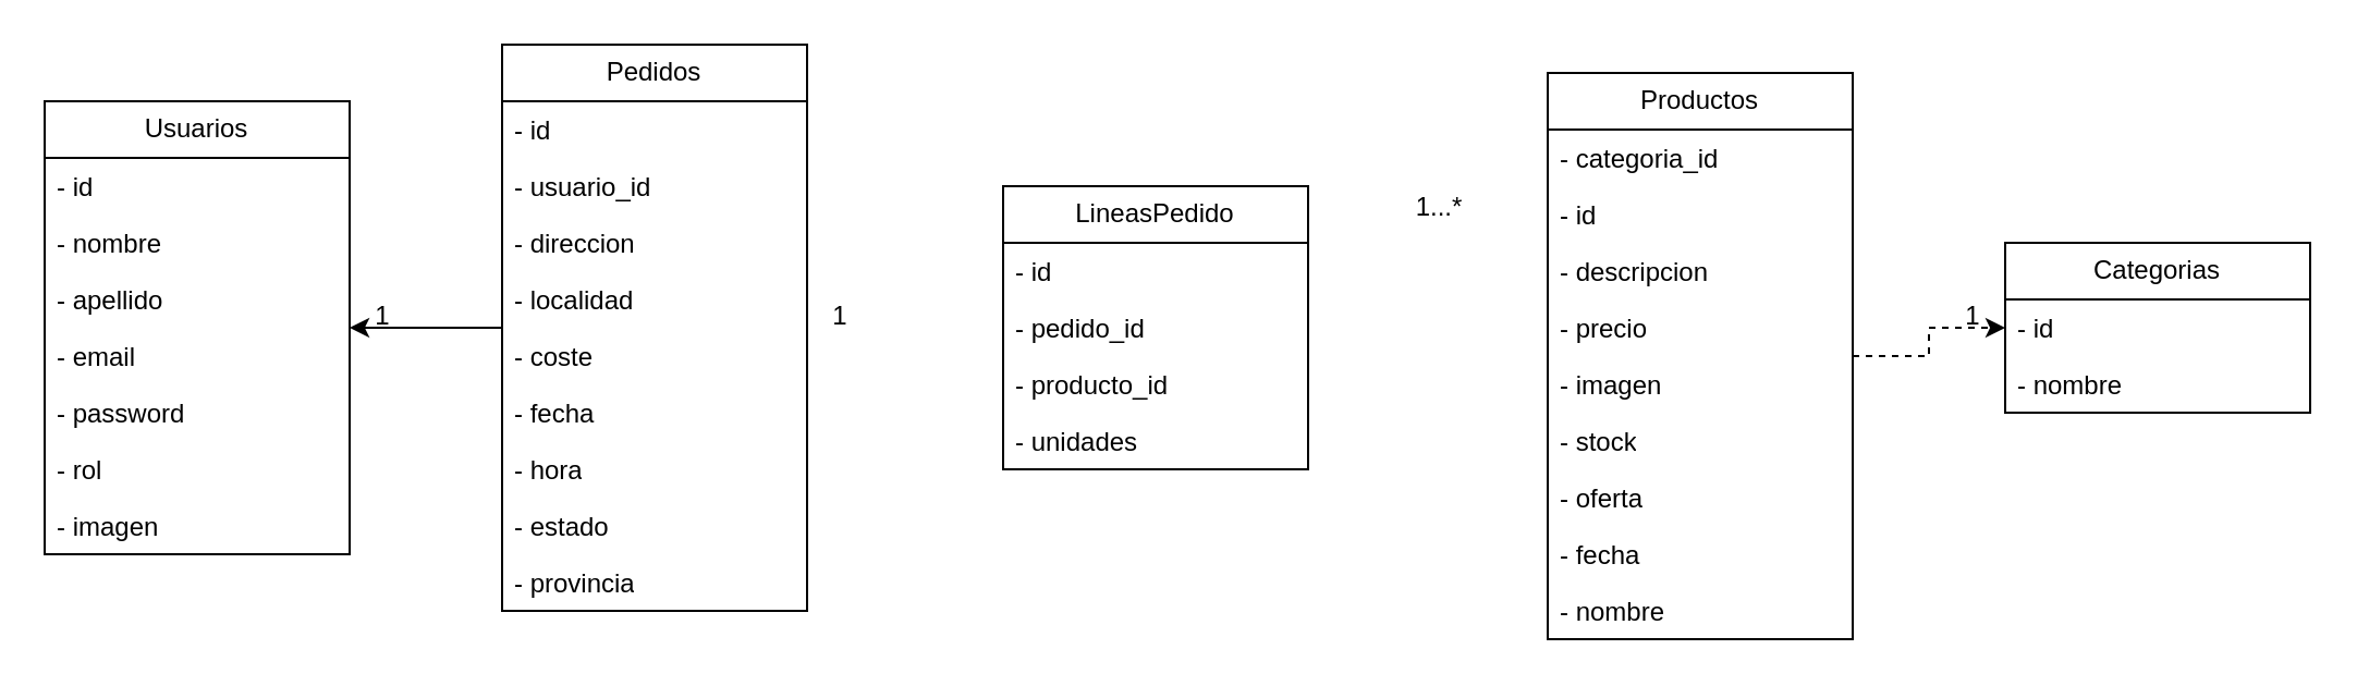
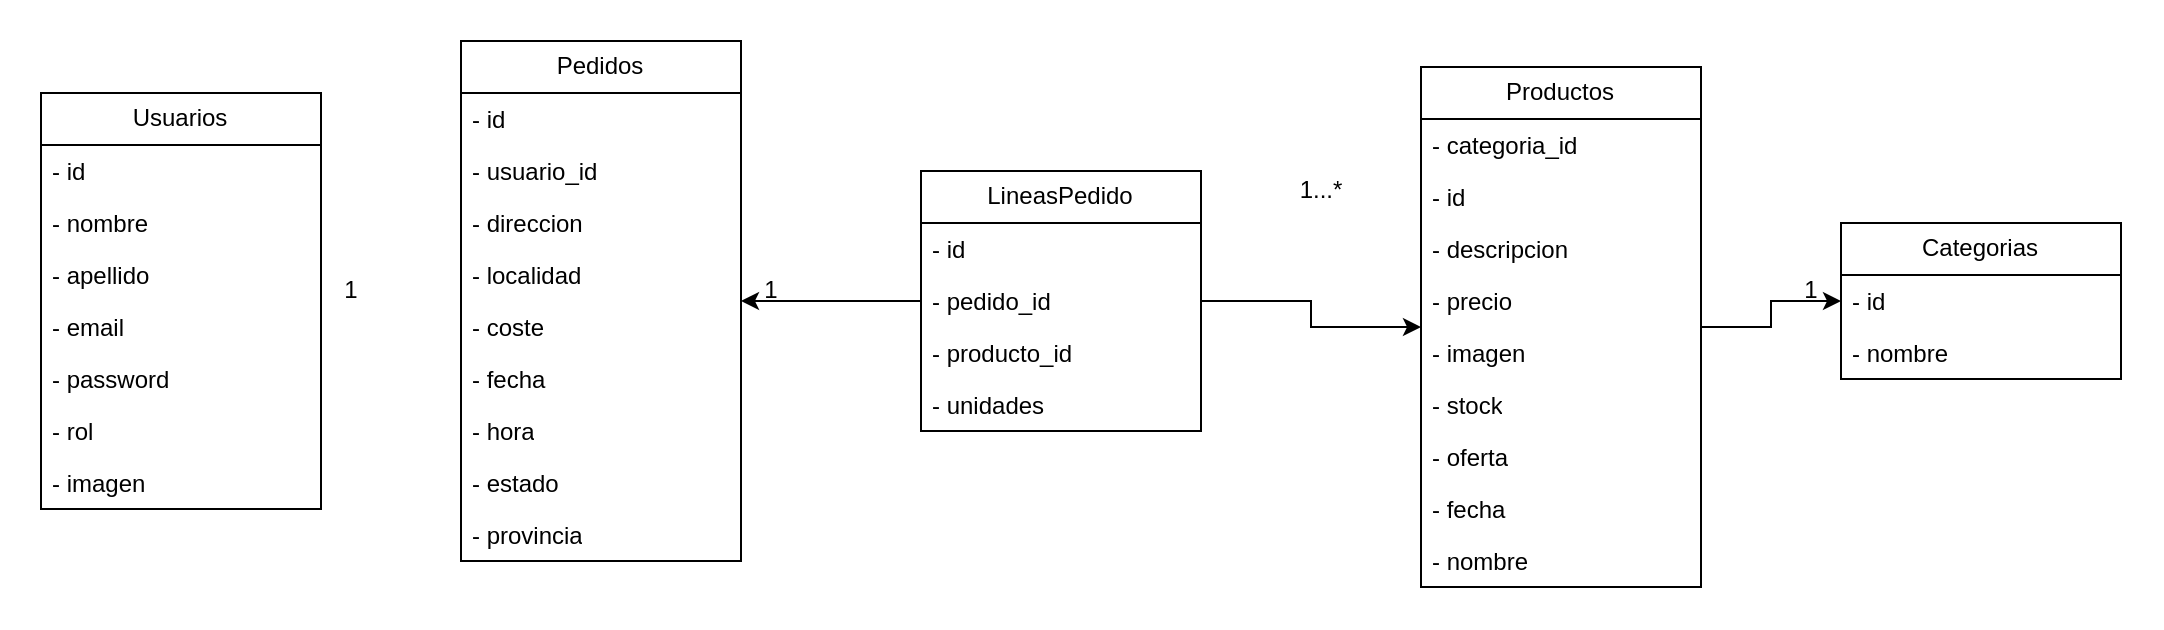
  <mxCell id="0" />
  <mxCell id="1" parent="0" />
- <mxCell id="2" style="edgeStyle=orthogonalEdgeStyle;rounded=0;orthogonalLoop=1;jettySize=auto;html=1;dashed=1;" parent="1" source="3" target="13" edge="1"><mxGeometry relative="1" as="geometry" /></mxCell>
+ <mxCell id="2" style="edgeStyle=orthogonalEdgeStyle;rounded=0;orthogonalLoop=1;jettySize=auto;html=1;" parent="1" source="3" target="13" edge="1"><mxGeometry relative="1" as="geometry" /></mxCell>
  <mxCell id="3" value="Productos" style="swimlane;fontStyle=0;childLayout=stackLayout;horizontal=1;startSize=26;fillColor=none;horizontalStack=0;resizeParent=1;resizeParentMax=0;resizeLast=0;collapsible=1;marginBottom=0;whiteSpace=wrap;html=1;" parent="1" vertex="1"><mxGeometry x="710" y="33" width="140" height="260" as="geometry" /></mxCell>
  <mxCell id="4" value="- categoria_id" style="text;strokeColor=none;fillColor=none;align=left;verticalAlign=top;spacingLeft=4;spacingRight=4;overflow=hidden;rotatable=0;points=[[0,0.5],[1,0.5]];portConstraint=eastwest;whiteSpace=wrap;html=1;" parent="3" vertex="1"><mxGeometry y="26" width="140" height="26" as="geometry" /></mxCell>
  <mxCell id="5" value="- id" style="text;strokeColor=none;fillColor=none;align=left;verticalAlign=top;spacingLeft=4;spacingRight=4;overflow=hidden;rotatable=0;points=[[0,0.5],[1,0.5]];portConstraint=eastwest;whiteSpace=wrap;html=1;" parent="3" vertex="1"><mxGeometry y="52" width="140" height="26" as="geometry" /></mxCell>
  <mxCell id="6" value="- descripcion" style="text;strokeColor=none;fillColor=none;align=left;verticalAlign=top;spacingLeft=4;spacingRight=4;overflow=hidden;rotatable=0;points=[[0,0.5],[1,0.5]];portConstraint=eastwest;whiteSpace=wrap;html=1;" parent="3" vertex="1"><mxGeometry y="78" width="140" height="26" as="geometry" /></mxCell>
  <mxCell id="7" value="- precio" style="text;strokeColor=none;fillColor=none;align=left;verticalAlign=top;spacingLeft=4;spacingRight=4;overflow=hidden;rotatable=0;points=[[0,0.5],[1,0.5]];portConstraint=eastwest;whiteSpace=wrap;html=1;" parent="3" vertex="1"><mxGeometry y="104" width="140" height="26" as="geometry" /></mxCell>
  <mxCell id="8" value="- imagen" style="text;strokeColor=none;fillColor=none;align=left;verticalAlign=top;spacingLeft=4;spacingRight=4;overflow=hidden;rotatable=0;points=[[0,0.5],[1,0.5]];portConstraint=eastwest;whiteSpace=wrap;html=1;" parent="3" vertex="1"><mxGeometry y="130" width="140" height="26" as="geometry" /></mxCell>
  <mxCell id="9" value="- stock" style="text;strokeColor=none;fillColor=none;align=left;verticalAlign=top;spacingLeft=4;spacingRight=4;overflow=hidden;rotatable=0;points=[[0,0.5],[1,0.5]];portConstraint=eastwest;whiteSpace=wrap;html=1;" parent="3" vertex="1"><mxGeometry y="156" width="140" height="26" as="geometry" /></mxCell>
  <mxCell id="10" value="- oferta" style="text;strokeColor=none;fillColor=none;align=left;verticalAlign=top;spacingLeft=4;spacingRight=4;overflow=hidden;rotatable=0;points=[[0,0.5],[1,0.5]];portConstraint=eastwest;whiteSpace=wrap;html=1;" parent="3" vertex="1"><mxGeometry y="182" width="140" height="26" as="geometry" /></mxCell>
  <mxCell id="11" value="- fecha" style="text;strokeColor=none;fillColor=none;align=left;verticalAlign=top;spacingLeft=4;spacingRight=4;overflow=hidden;rotatable=0;points=[[0,0.5],[1,0.5]];portConstraint=eastwest;whiteSpace=wrap;html=1;" parent="3" vertex="1"><mxGeometry y="208" width="140" height="26" as="geometry" /></mxCell>
  <mxCell id="12" value="- nombre" style="text;strokeColor=none;fillColor=none;align=left;verticalAlign=top;spacingLeft=4;spacingRight=4;overflow=hidden;rotatable=0;points=[[0,0.5],[1,0.5]];portConstraint=eastwest;whiteSpace=wrap;html=1;" vertex="1" parent="3"><mxGeometry y="234" width="140" height="26" as="geometry" /></mxCell>
  <mxCell id="13" value="Categorias" style="swimlane;fontStyle=0;childLayout=stackLayout;horizontal=1;startSize=26;fillColor=none;horizontalStack=0;resizeParent=1;resizeParentMax=0;resizeLast=0;collapsible=1;marginBottom=0;whiteSpace=wrap;html=1;" parent="1" vertex="1"><mxGeometry x="920" y="111" width="140" height="78" as="geometry" /></mxCell>
  <mxCell id="14" value="- id" style="text;strokeColor=none;fillColor=none;align=left;verticalAlign=top;spacingLeft=4;spacingRight=4;overflow=hidden;rotatable=0;points=[[0,0.5],[1,0.5]];portConstraint=eastwest;whiteSpace=wrap;html=1;" parent="13" vertex="1"><mxGeometry y="26" width="140" height="26" as="geometry" /></mxCell>
  <mxCell id="15" value="- nombre" style="text;strokeColor=none;fillColor=none;align=left;verticalAlign=top;spacingLeft=4;spacingRight=4;overflow=hidden;rotatable=0;points=[[0,0.5],[1,0.5]];portConstraint=eastwest;whiteSpace=wrap;html=1;" parent="13" vertex="1"><mxGeometry y="52" width="140" height="26" as="geometry" /></mxCell>
  <mxCell id="16" value="Usuarios" style="swimlane;fontStyle=0;childLayout=stackLayout;horizontal=1;startSize=26;fillColor=none;horizontalStack=0;resizeParent=1;resizeParentMax=0;resizeLast=0;collapsible=1;marginBottom=0;whiteSpace=wrap;html=1;" parent="1" vertex="1"><mxGeometry x="20" y="46" width="140" height="208" as="geometry" /></mxCell>
  <mxCell id="17" value="- id" style="text;strokeColor=none;fillColor=none;align=left;verticalAlign=top;spacingLeft=4;spacingRight=4;overflow=hidden;rotatable=0;points=[[0,0.5],[1,0.5]];portConstraint=eastwest;whiteSpace=wrap;html=1;" parent="16" vertex="1"><mxGeometry y="26" width="140" height="26" as="geometry" /></mxCell>
  <mxCell id="18" value="- nombre" style="text;strokeColor=none;fillColor=none;align=left;verticalAlign=top;spacingLeft=4;spacingRight=4;overflow=hidden;rotatable=0;points=[[0,0.5],[1,0.5]];portConstraint=eastwest;whiteSpace=wrap;html=1;" parent="16" vertex="1"><mxGeometry y="52" width="140" height="26" as="geometry" /></mxCell>
  <mxCell id="19" value="- apellido" style="text;strokeColor=none;fillColor=none;align=left;verticalAlign=top;spacingLeft=4;spacingRight=4;overflow=hidden;rotatable=0;points=[[0,0.5],[1,0.5]];portConstraint=eastwest;whiteSpace=wrap;html=1;" parent="16" vertex="1"><mxGeometry y="78" width="140" height="26" as="geometry" /></mxCell>
  <mxCell id="20" value="- email" style="text;strokeColor=none;fillColor=none;align=left;verticalAlign=top;spacingLeft=4;spacingRight=4;overflow=hidden;rotatable=0;points=[[0,0.5],[1,0.5]];portConstraint=eastwest;whiteSpace=wrap;html=1;" parent="16" vertex="1"><mxGeometry y="104" width="140" height="26" as="geometry" /></mxCell>
  <mxCell id="21" value="- password" style="text;strokeColor=none;fillColor=none;align=left;verticalAlign=top;spacingLeft=4;spacingRight=4;overflow=hidden;rotatable=0;points=[[0,0.5],[1,0.5]];portConstraint=eastwest;whiteSpace=wrap;html=1;" parent="16" vertex="1"><mxGeometry y="130" width="140" height="26" as="geometry" /></mxCell>
  <mxCell id="22" value="- rol" style="text;strokeColor=none;fillColor=none;align=left;verticalAlign=top;spacingLeft=4;spacingRight=4;overflow=hidden;rotatable=0;points=[[0,0.5],[1,0.5]];portConstraint=eastwest;whiteSpace=wrap;html=1;" parent="16" vertex="1"><mxGeometry y="156" width="140" height="26" as="geometry" /></mxCell>
  <mxCell id="23" value="- imagen" style="text;strokeColor=none;fillColor=none;align=left;verticalAlign=top;spacingLeft=4;spacingRight=4;overflow=hidden;rotatable=0;points=[[0,0.5],[1,0.5]];portConstraint=eastwest;whiteSpace=wrap;html=1;" parent="16" vertex="1"><mxGeometry y="182" width="140" height="26" as="geometry" /></mxCell>
- <mxCell id="24" style="edgeStyle=orthogonalEdgeStyle;rounded=0;orthogonalLoop=1;jettySize=auto;html=1;" parent="1" source="25" target="16" edge="1"><mxGeometry relative="1" as="geometry"><Array as="points"><mxPoint x="190" y="150" /><mxPoint x="190" y="150" /></Array></mxGeometry></mxCell>
  <mxCell id="25" value="Pedidos" style="swimlane;fontStyle=0;childLayout=stackLayout;horizontal=1;startSize=26;fillColor=none;horizontalStack=0;resizeParent=1;resizeParentMax=0;resizeLast=0;collapsible=1;marginBottom=0;whiteSpace=wrap;html=1;" parent="1" vertex="1"><mxGeometry x="230" y="20" width="140" height="260" as="geometry" /></mxCell>
  <mxCell id="26" value="- id" style="text;strokeColor=none;fillColor=none;align=left;verticalAlign=top;spacingLeft=4;spacingRight=4;overflow=hidden;rotatable=0;points=[[0,0.5],[1,0.5]];portConstraint=eastwest;whiteSpace=wrap;html=1;" parent="25" vertex="1"><mxGeometry y="26" width="140" height="26" as="geometry" /></mxCell>
  <mxCell id="27" value="- usuario_id" style="text;strokeColor=none;fillColor=none;align=left;verticalAlign=top;spacingLeft=4;spacingRight=4;overflow=hidden;rotatable=0;points=[[0,0.5],[1,0.5]];portConstraint=eastwest;whiteSpace=wrap;html=1;" parent="25" vertex="1"><mxGeometry y="52" width="140" height="26" as="geometry" /></mxCell>
  <mxCell id="28" value="- direccion" style="text;strokeColor=none;fillColor=none;align=left;verticalAlign=top;spacingLeft=4;spacingRight=4;overflow=hidden;rotatable=0;points=[[0,0.5],[1,0.5]];portConstraint=eastwest;whiteSpace=wrap;html=1;" parent="25" vertex="1"><mxGeometry y="78" width="140" height="26" as="geometry" /></mxCell>
  <mxCell id="29" value="- localidad" style="text;strokeColor=none;fillColor=none;align=left;verticalAlign=top;spacingLeft=4;spacingRight=4;overflow=hidden;rotatable=0;points=[[0,0.5],[1,0.5]];portConstraint=eastwest;whiteSpace=wrap;html=1;" parent="25" vertex="1"><mxGeometry y="104" width="140" height="26" as="geometry" /></mxCell>
  <mxCell id="30" value="- coste" style="text;strokeColor=none;fillColor=none;align=left;verticalAlign=top;spacingLeft=4;spacingRight=4;overflow=hidden;rotatable=0;points=[[0,0.5],[1,0.5]];portConstraint=eastwest;whiteSpace=wrap;html=1;" parent="25" vertex="1"><mxGeometry y="130" width="140" height="26" as="geometry" /></mxCell>
  <mxCell id="31" value="- fecha" style="text;strokeColor=none;fillColor=none;align=left;verticalAlign=top;spacingLeft=4;spacingRight=4;overflow=hidden;rotatable=0;points=[[0,0.5],[1,0.5]];portConstraint=eastwest;whiteSpace=wrap;html=1;" parent="25" vertex="1"><mxGeometry y="156" width="140" height="26" as="geometry" /></mxCell>
  <mxCell id="32" value="- hora" style="text;strokeColor=none;fillColor=none;align=left;verticalAlign=top;spacingLeft=4;spacingRight=4;overflow=hidden;rotatable=0;points=[[0,0.5],[1,0.5]];portConstraint=eastwest;whiteSpace=wrap;html=1;" parent="25" vertex="1"><mxGeometry y="182" width="140" height="26" as="geometry" /></mxCell>
  <mxCell id="33" value="- estado" style="text;strokeColor=none;fillColor=none;align=left;verticalAlign=top;spacingLeft=4;spacingRight=4;overflow=hidden;rotatable=0;points=[[0,0.5],[1,0.5]];portConstraint=eastwest;whiteSpace=wrap;html=1;" parent="25" vertex="1"><mxGeometry y="208" width="140" height="26" as="geometry" /></mxCell>
  <mxCell id="34" value="- provincia" style="text;strokeColor=none;fillColor=none;align=left;verticalAlign=top;spacingLeft=4;spacingRight=4;overflow=hidden;rotatable=0;points=[[0,0.5],[1,0.5]];portConstraint=eastwest;whiteSpace=wrap;html=1;" parent="25" vertex="1"><mxGeometry y="234" width="140" height="26" as="geometry" /></mxCell>
+ <mxCell id="35" style="edgeStyle=orthogonalEdgeStyle;rounded=0;orthogonalLoop=1;jettySize=auto;html=1;" parent="1" source="37" target="25" edge="1"><mxGeometry relative="1" as="geometry" /></mxCell>
+ <mxCell id="36" style="edgeStyle=orthogonalEdgeStyle;rounded=0;orthogonalLoop=1;jettySize=auto;html=1;" parent="1" source="37" target="3" edge="1"><mxGeometry relative="1" as="geometry" /></mxCell>
  <mxCell id="37" value="LineasPedido" style="swimlane;fontStyle=0;childLayout=stackLayout;horizontal=1;startSize=26;fillColor=none;horizontalStack=0;resizeParent=1;resizeParentMax=0;resizeLast=0;collapsible=1;marginBottom=0;whiteSpace=wrap;html=1;" parent="1" vertex="1"><mxGeometry x="460" y="85" width="140" height="130" as="geometry" /></mxCell>
  <mxCell id="38" value="- id" style="text;strokeColor=none;fillColor=none;align=left;verticalAlign=top;spacingLeft=4;spacingRight=4;overflow=hidden;rotatable=0;points=[[0,0.5],[1,0.5]];portConstraint=eastwest;whiteSpace=wrap;html=1;" parent="37" vertex="1"><mxGeometry y="26" width="140" height="26" as="geometry" /></mxCell>
  <mxCell id="39" value="- pedido_id" style="text;strokeColor=none;fillColor=none;align=left;verticalAlign=top;spacingLeft=4;spacingRight=4;overflow=hidden;rotatable=0;points=[[0,0.5],[1,0.5]];portConstraint=eastwest;whiteSpace=wrap;html=1;" parent="37" vertex="1"><mxGeometry y="52" width="140" height="26" as="geometry" /></mxCell>
  <mxCell id="40" value="- producto_id" style="text;strokeColor=none;fillColor=none;align=left;verticalAlign=top;spacingLeft=4;spacingRight=4;overflow=hidden;rotatable=0;points=[[0,0.5],[1,0.5]];portConstraint=eastwest;whiteSpace=wrap;html=1;" parent="37" vertex="1"><mxGeometry y="78" width="140" height="26" as="geometry" /></mxCell>
  <mxCell id="41" value="- unidades" style="text;strokeColor=none;fillColor=none;align=left;verticalAlign=top;spacingLeft=4;spacingRight=4;overflow=hidden;rotatable=0;points=[[0,0.5],[1,0.5]];portConstraint=eastwest;whiteSpace=wrap;html=1;" parent="37" vertex="1"><mxGeometry y="104" width="140" height="26" as="geometry" /></mxCell>
  <mxCell id="42" value="1" style="text;html=1;align=center;verticalAlign=middle;resizable=0;points=[];autosize=1;strokeColor=none;fillColor=none;" parent="1" vertex="1"><mxGeometry x="160" y="130" width="30" height="30" as="geometry" /></mxCell>
  <mxCell id="43" value="1" style="text;html=1;align=center;verticalAlign=middle;resizable=0;points=[];autosize=1;strokeColor=none;fillColor=none;" parent="1" vertex="1"><mxGeometry x="370" y="130" width="30" height="30" as="geometry" /></mxCell>
  <mxCell id="44" value="1...*" style="text;html=1;align=center;verticalAlign=middle;resizable=0;points=[];autosize=1;strokeColor=none;fillColor=none;" parent="1" vertex="1"><mxGeometry x="640" y="80" width="40" height="30" as="geometry" /></mxCell>
  <mxCell id="45" value="1" style="text;html=1;align=center;verticalAlign=middle;resizable=0;points=[];autosize=1;strokeColor=none;fillColor=none;" parent="1" vertex="1"><mxGeometry x="890" y="130" width="30" height="30" as="geometry" /></mxCell>
